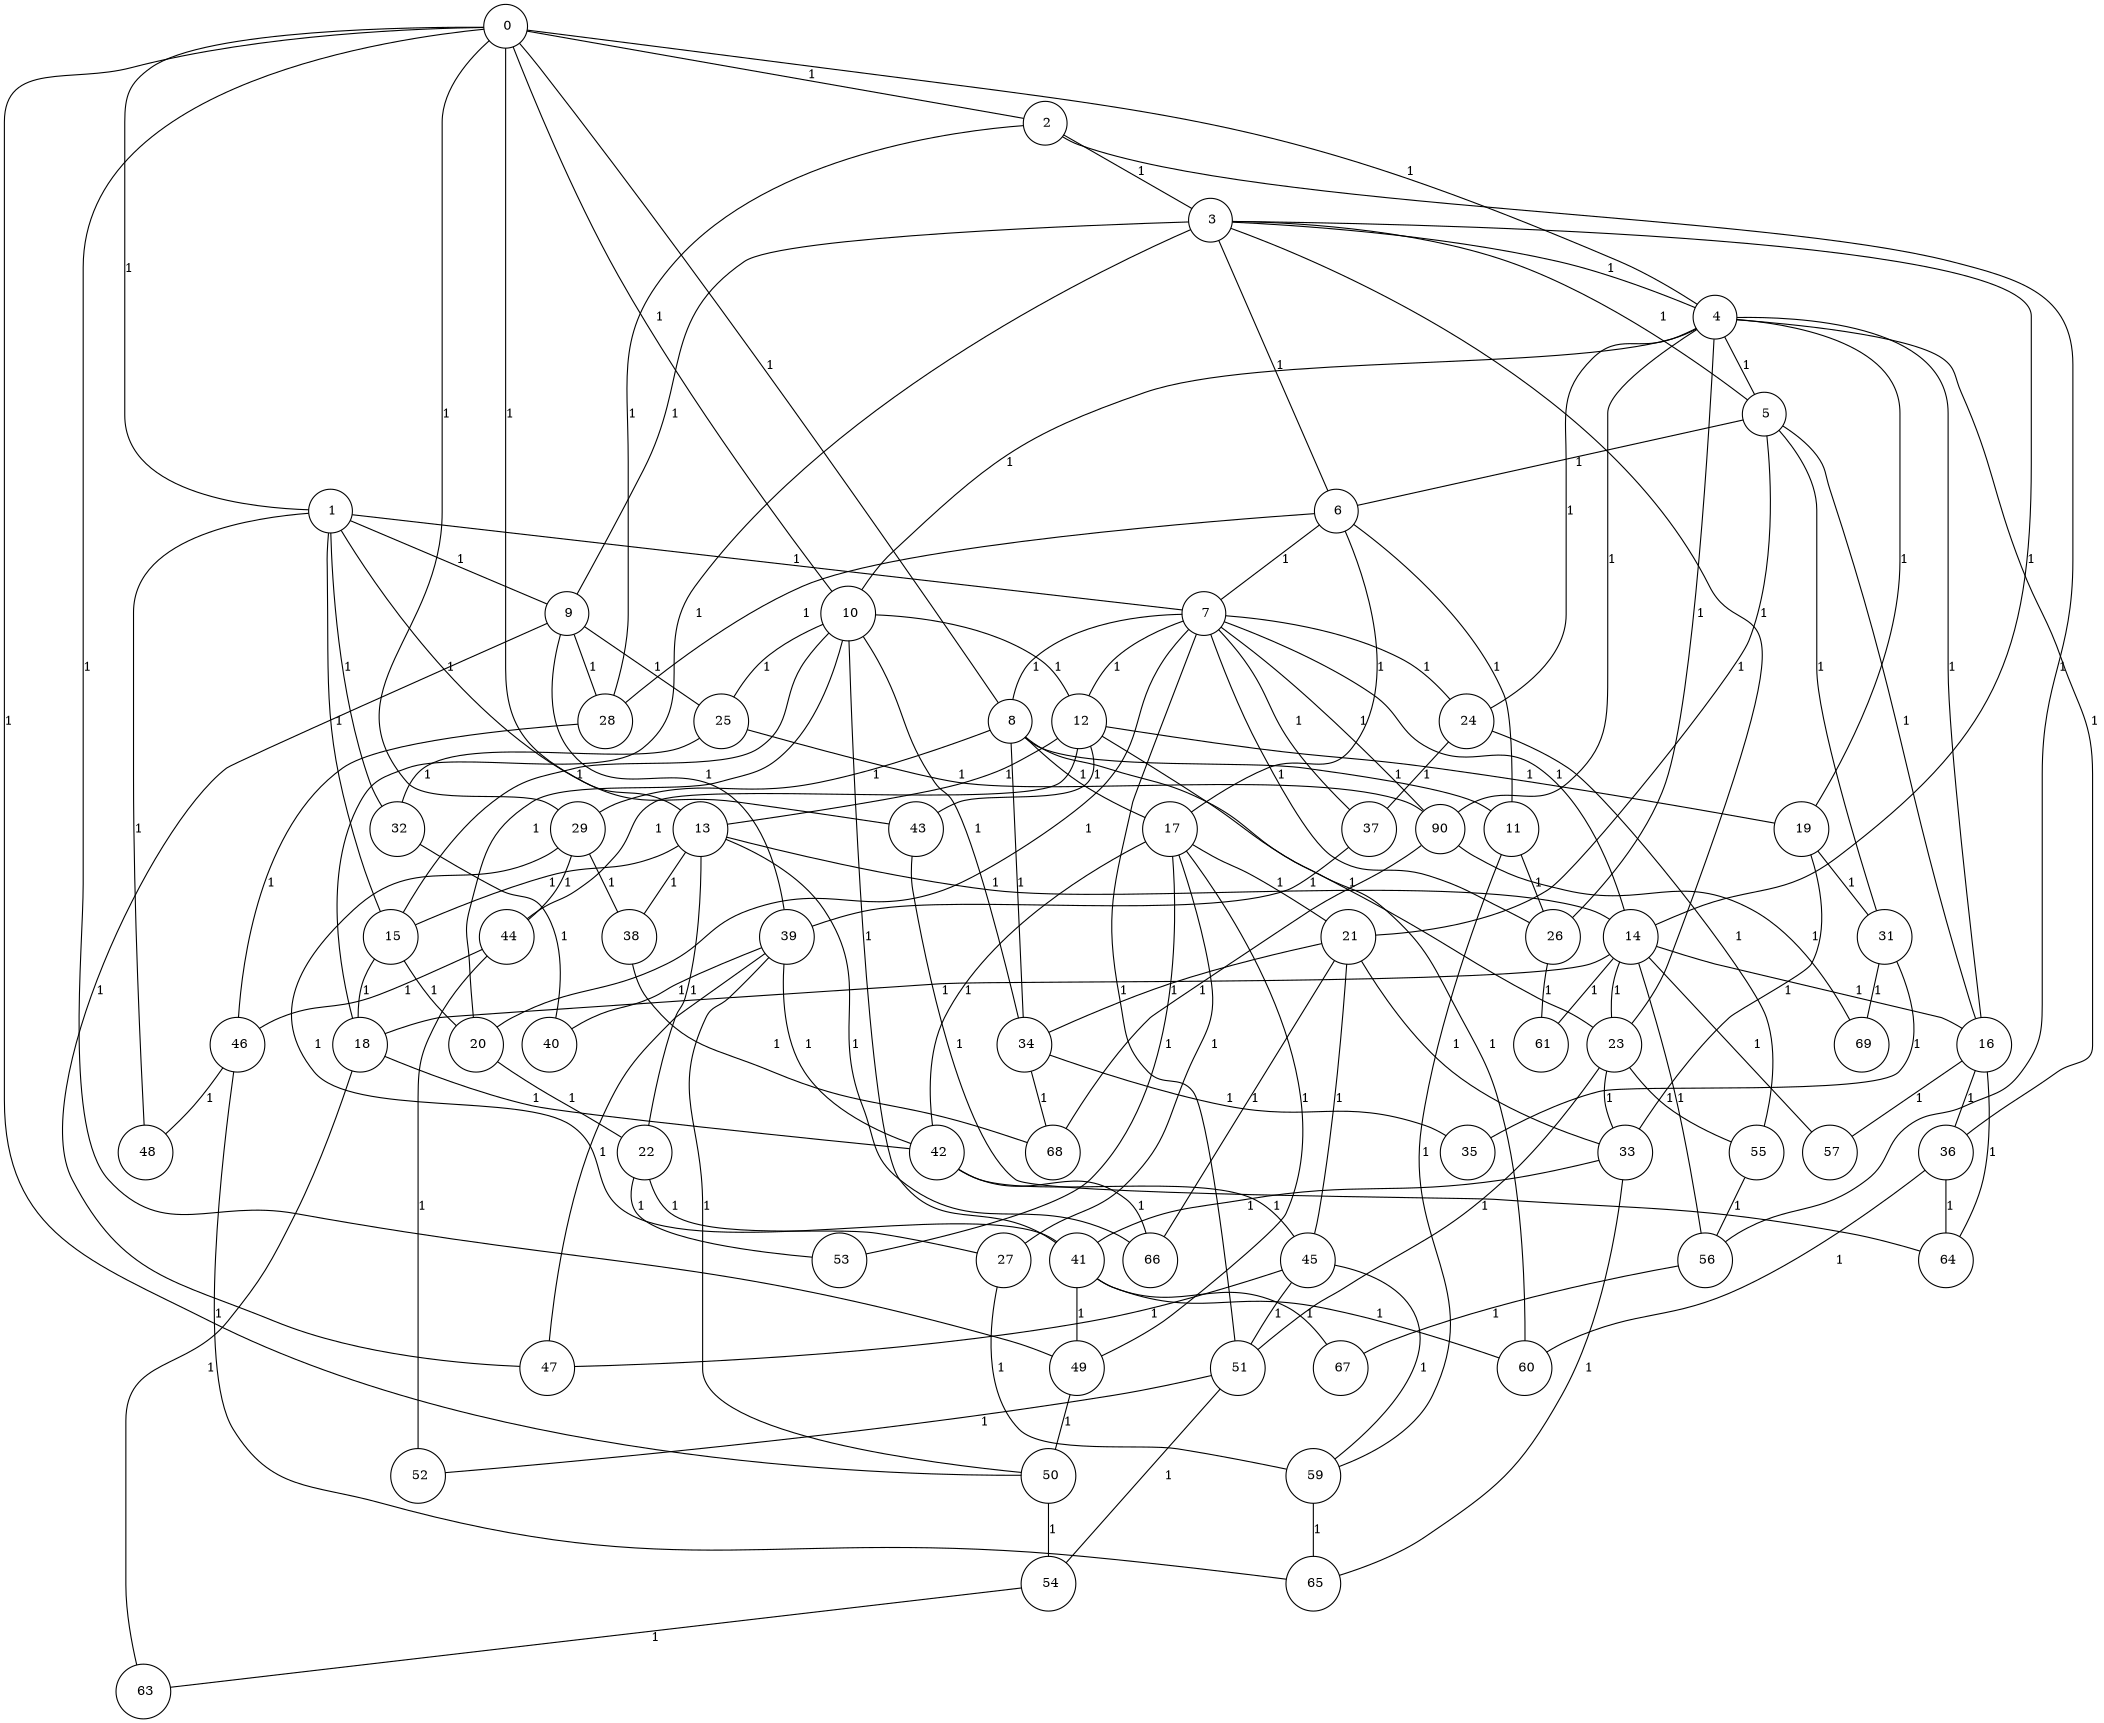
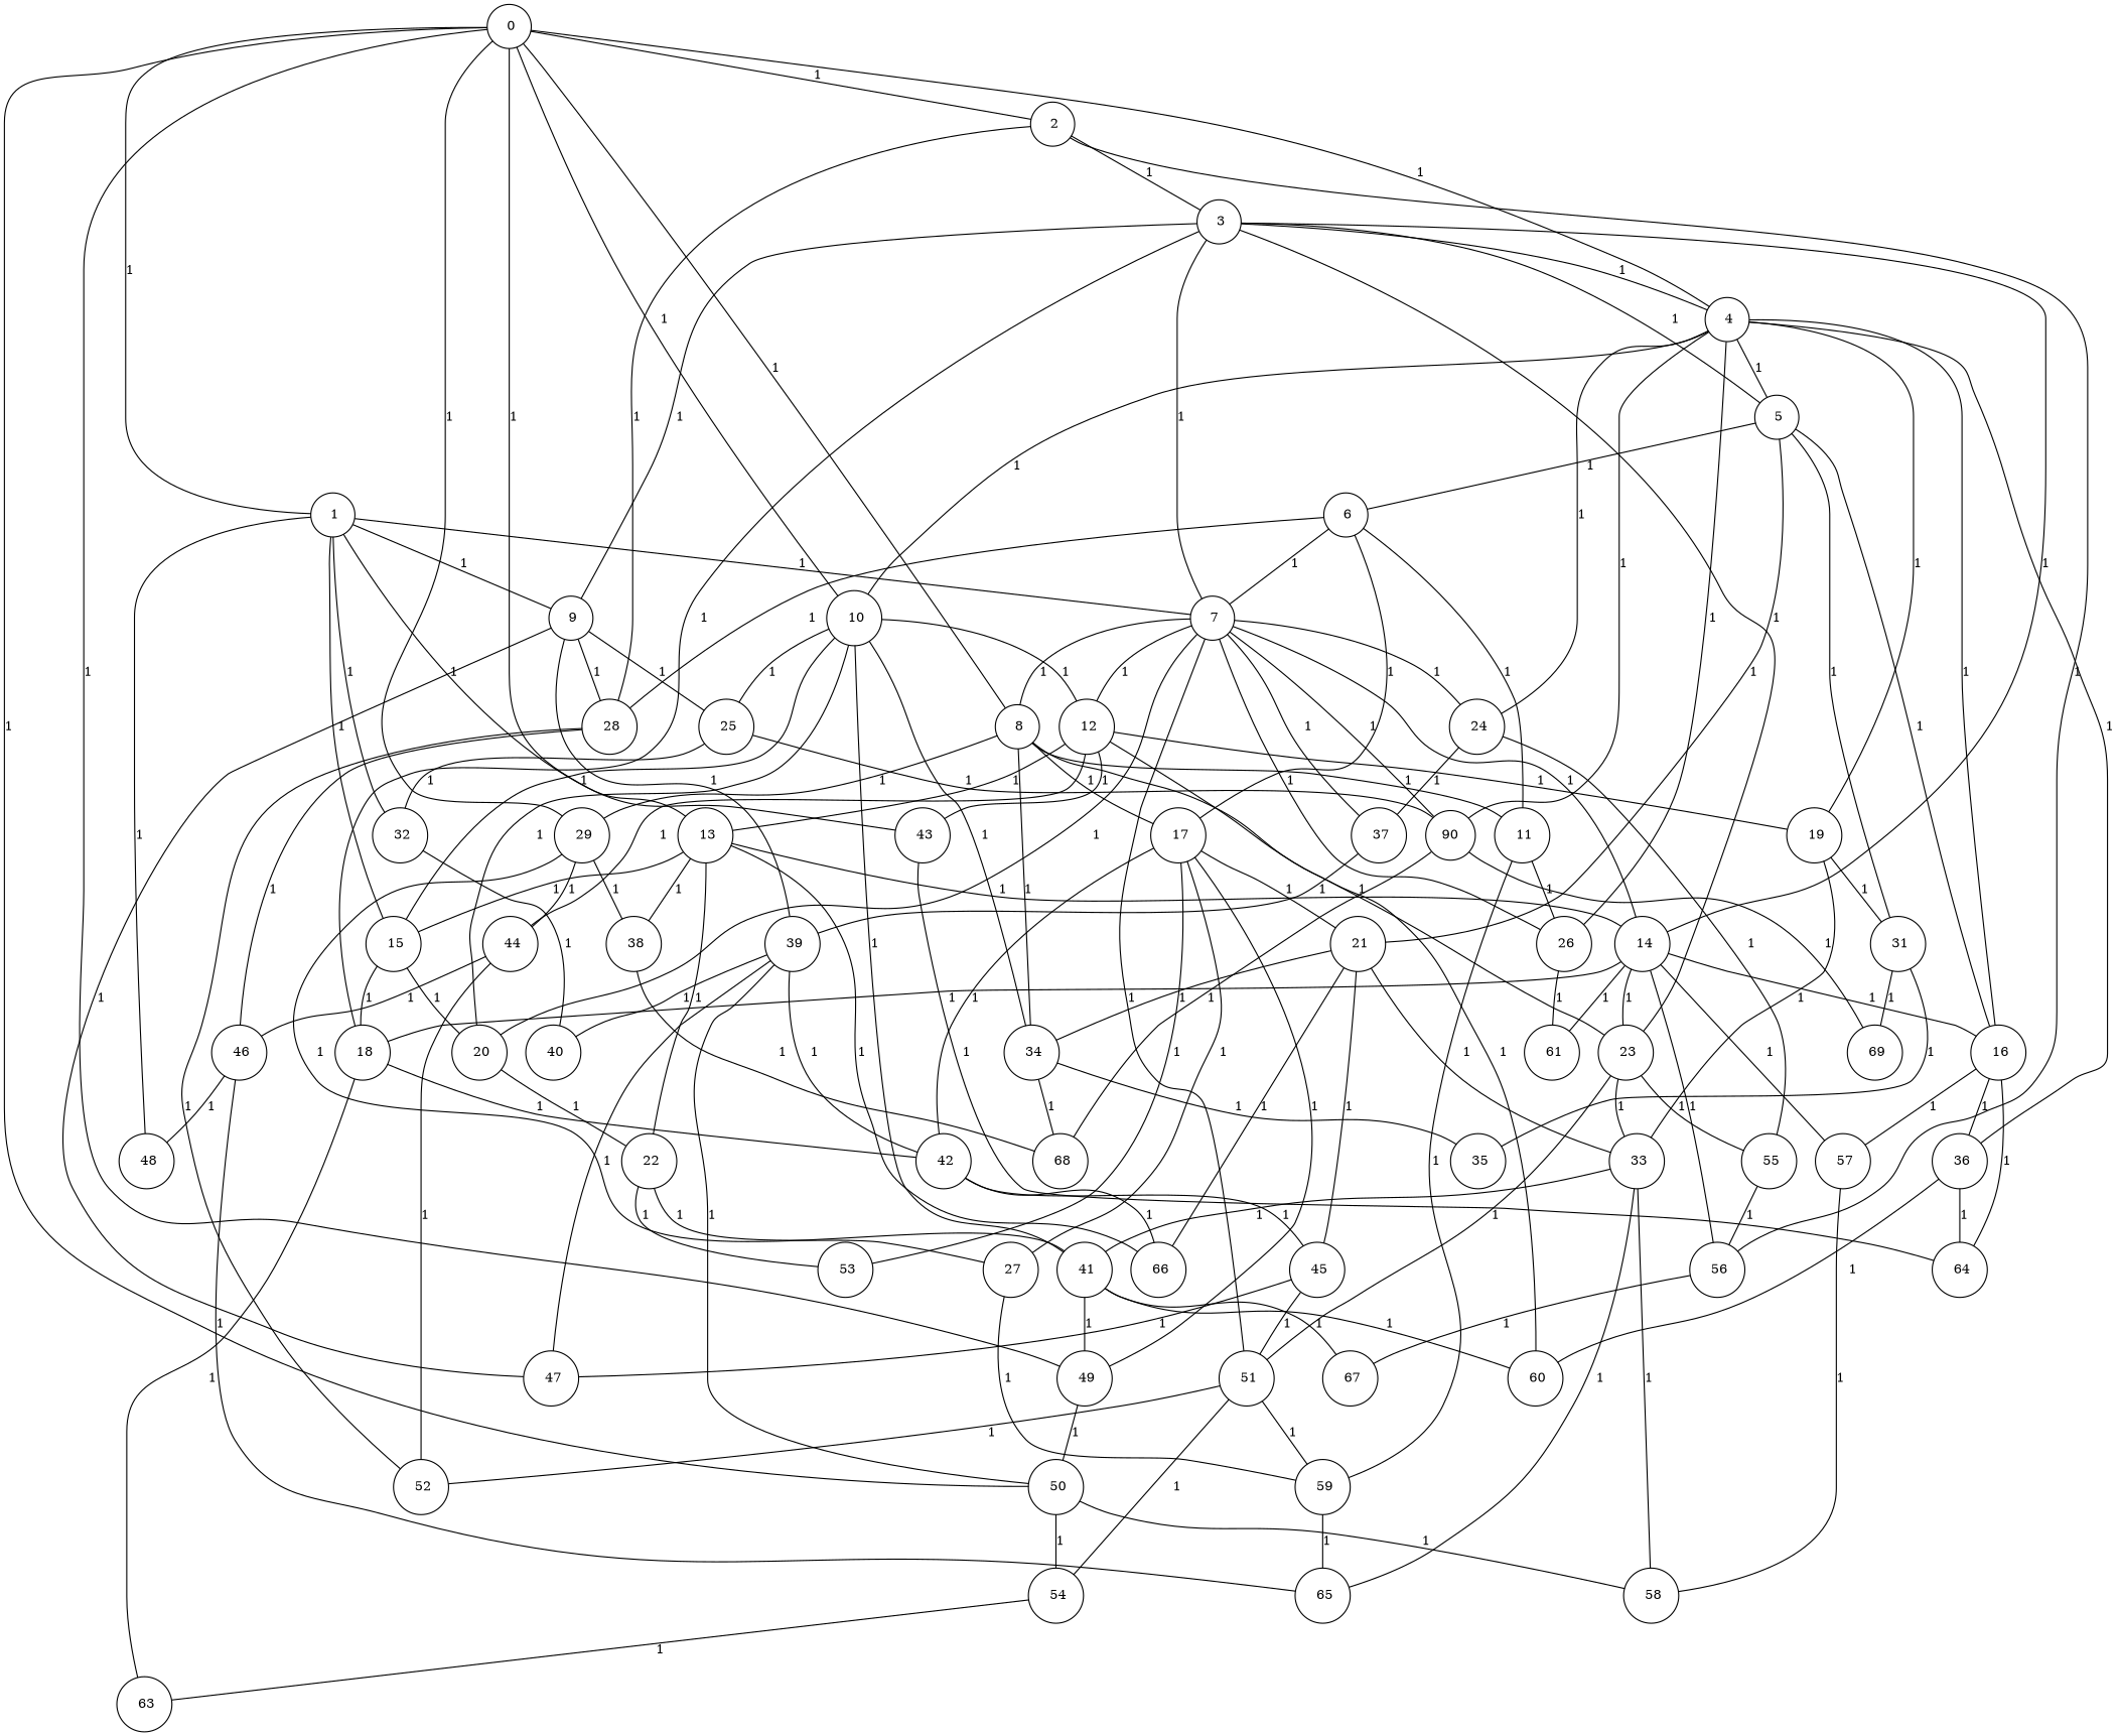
  graph {
    fixedsize="true;"
    node [color=black fontsize=12 hight=.12 shape=circle]
    edge [fontsize=12]
    n1 [label=" 0" width=.12]
    n2 [label=" 1" width=.12]
    n3 [label=" 2" width=.12]
    n4 [label=" 4" width=.12]
    n5 [label=" 8" width=.12]
    n6 [label=" 10" width=.12]
    n7 [label=" 13" width=.12]
    n8 [label=" 29" width=.12]
    n9 [label=" 49" width=.12]
    n10 [label=" 50" width=.12]
    n11 [label=" 7" width=.12]
    n12 [label=" 9" width=.12]
    n13 [label=" 15" width=.12]
    n14 [label=" 32" width=.12]
    n15 [label=" 43" width=.12]
    n16 [label=" 48" width=.12]
    n17 [label=" 3" width=.12]
    n18 [label=" 28" width=.12]
    n19 [label=" 56" width=.12]
    n20 [label=" 5" width=.12]
    n21 [label=" 16" width=.12]
    n22 [label=" 19" width=.12]
    n23 [label=" 24" width=.12]
    n24 [label=" 26" width=.12]
    n25 [label=90 width=.12]
    n26 [label=" 36" width=.12]
    n27 [label=" 23" width=.12]
    n28 [label=" 11" width=.12]
    n29 [label=" 17" width=.12]
    n30 [label=" 34" width=.12]
    n31 [label=" 12" width=.12]
    n32 [label=" 20" width=.12]
    n33 [label=" 25" width=.12]
    n34 [label=" 41" width=.12]
    n35 [label=" 14" width=.12]
    n36 [label=" 22" width=.12]
    n37 [label=" 38" width=.12]
    n38 [label=" 66" width=.12]
    n39 [label=" 44" width=.12]
    n40 [label=" 54" width=.12]
+   n41 [label=" 58" width=.12]
    n42 [label=" 37" width=.12]
    n43 [label=" 51" width=.12]
    n44 [label=" 39" width=.12]
    n45 [label=" 47" width=.12]
    n46 [label=" 18" width=.12]
    n47 [label=" 40" width=.12]
    n48 [label=" 64" width=.12]
    n49 [label=" 6" width=.12]
    n50 [label=" 46" width=.12]
    n51 [label=" 52" width=.12]
    n52 [label=" 67" width=.12]
    n53 [label=" 21" width=.12]
    n54 [label=" 31" width=.12]
    n55 [label=" 57" width=.12]
    n56 [label=" 61" width=.12]
    n57 [label=" 42" width=.12]
    n58 [label=" 63" width=.12]
    n59 [label=" 33" width=.12]
    n60 [label=" 55" width=.12]
    n61 [label=" 68" width=.12]
    n62 [label=" 69" width=.12]
    n63 [label=" 60" width=.12]
    n64 [label=" 45" width=.12]
    n65 [label=" 35" width=.12]
    n66 [label=" 59" width=.12]
    n67 [label=" 27" width=.12]
    n68 [label=" 53" width=.12]
    n69 [label=" 65" width=.12]
    n1 -- n2 [label=1]
    n1 -- n3 [label=1]
    n1 -- n4 [label=1]
    n1 -- n5 [label=1]
    n1 -- n6 [label=1]
    n1 -- n7 [label=1]
    n1 -- n8 [label=1]
    n1 -- n9 [label=1]
    n1 -- n10 [label=1]
    n2 -- n11 [label=1]
    n2 -- n12 [label=1]
    n2 -- n13 [label=1]
    n2 -- n14 [label=1]
    n2 -- n15 [label=1]
    n2 -- n16 [label=1]
    n3 -- n17 [label=1]
    n3 -- n18 [label=1]
    n3 -- n19 [label=1]
    n4 -- n6 [label=1]
    n4 -- n20 [label=1]
    n4 -- n21 [label=1]
    n4 -- n22 [label=1]
    n4 -- n23 [label=1]
    n4 -- n24 [label=1]
    n4 -- n25 [label=1]
    n4 -- n26 [label=1]
    n5 -- n8 [label=1]
    n5 -- n27 [label=1]
    n5 -- n28 [label=1]
    n5 -- n29 [label=1]
    n5 -- n30 [label=1]
    n6 -- n13 [label=1]
    n6 -- n30 [label=1]
    n6 -- n31 [label=1]
    n6 -- n32 [label=1]
    n6 -- n33 [label=1]
    n6 -- n34 [label=1]
    n7 -- n13 [label=1]
    n7 -- n35 [label=1]
    n7 -- n36 [label=1]
    n7 -- n37 [label=1]
    n7 -- n38 [label=1]
    n8 -- n34 [label=1]
    n8 -- n37 [label=1]
    n8 -- n39 [label=1]
    n9 -- n10 [label=1]
    n10 -- n40 [label=1]
+   n10 -- n41 [label=1]
    n11 -- n5 [label=1]
    n11 -- n23 [label=1]
    n11 -- n24 [label=1]
    n11 -- n25 [label=1]
    n11 -- n31 [label=1]
    n11 -- n32 [label=1]
    n11 -- n35 [label=1]
    n11 -- n42 [label=1]
    n11 -- n43 [label=1]
    n12 -- n18 [label=1]
    n12 -- n33 [label=1]
    n12 -- n44 [label=1]
    n12 -- n45 [label=1]
    n13 -- n32 [label=1]
    n13 -- n46 [label=1]
    n14 -- n47 [label=1]
    n15 -- n48 [label=1]
    n17 -- n4 [label=1]
    n17 -- n12 [label=1]
    n17 -- n20 [label=1]
    n17 -- n27 [label=1]
    n17 -- n35 [label=1]
    n17 -- n46 [label=1]
-   n17 -- n49 [label=1]
+   n17 -- n11 [label=1]
    n18 -- n50 [label=1]
+   n18 -- n51 [label=1]
    n19 -- n52 [label=1]
    n20 -- n21 [label=1]
    n20 -- n49 [label=1]
    n20 -- n53 [label=1]
    n20 -- n54 [label=1]
    n21 -- n26 [label=1]
    n21 -- n48 [label=1]
    n21 -- n55 [label=1]
    n22 -- n54 [label=1]
    n22 -- n59 [label=1]
    n23 -- n42 [label=1]
    n23 -- n60 [label=1]
    n24 -- n56 [label=1]
    n25 -- n61 [label=1]
    n25 -- n62 [label=1]
    n26 -- n48 [label=1]
    n26 -- n63 [label=1]
    n27 -- n43 [label=1]
    n27 -- n59 [label=1]
    n27 -- n60 [label=1]
    n28 -- n24 [label=1]
    n28 -- n66 [label=1]
    n29 -- n9 [label=1]
    n29 -- n53 [label=1]
    n29 -- n57 [label=1]
    n29 -- n67 [label=1]
    n29 -- n68 [label=1]
    n30 -- n61 [label=1]
    n30 -- n65 [label=1]
    n31 -- n7 [label=1]
    n31 -- n15 [label=1]
    n31 -- n22 [label=1]
    n31 -- n39 [label=1]
    n31 -- n63 [label=1]
    n32 -- n36 [label=1]
    n33 -- n14 [label=1]
    n33 -- n25 [label=1]
    n34 -- n9 [label=1]
    n34 -- n52 [label=1]
    n34 -- n63 [label=1]
    n35 -- n19 [label=1]
    n35 -- n21 [label=1]
    n35 -- n27 [label=1]
    n35 -- n46 [label=1]
    n35 -- n55 [label=1]
    n35 -- n56 [label=1]
    n36 -- n67 [label=1]
    n36 -- n68 [label=1]
    n37 -- n61 [label=1]
    n39 -- n50 [label=1]
    n39 -- n51 [label=1]
    n40 -- n58 [label=1]
    n42 -- n44 [label=1]
    n43 -- n40 [label=1]
    n43 -- n51 [label=1]
    n44 -- n10 [label=1]
    n44 -- n45 [label=1]
    n44 -- n47 [label=1]
    n44 -- n57 [label=1]
    n46 -- n57 [label=1]
    n46 -- n58 [label=1]
    n49 -- n11 [label=1]
    n49 -- n18 [label=1]
    n49 -- n28 [label=1]
    n49 -- n29 [label=1]
    n50 -- n16 [label=1]
    n50 -- n69 [label=1]
    n53 -- n30 [label=1]
    n53 -- n38 [label=1]
    n53 -- n59 [label=1]
    n53 -- n64 [label=1]
    n54 -- n62 [label=1]
    n54 -- n65 [label=1]
+   n55 -- n41 [label=1]
    n57 -- n38 [label=1]
    n57 -- n64 [label=1]
    n59 -- n34 [label=1]
+   n59 -- n41 [label=1]
    n59 -- n69 [label=1]
    n60 -- n19 [label=1]
    n64 -- n43 [label=1]
    n64 -- n45 [label=1]
-   n64 -- n66 [label=1]
+   n43 -- n66 [label=1]
    n66 -- n69 [label=1]
    n67 -- n66 [label=1]
  }
